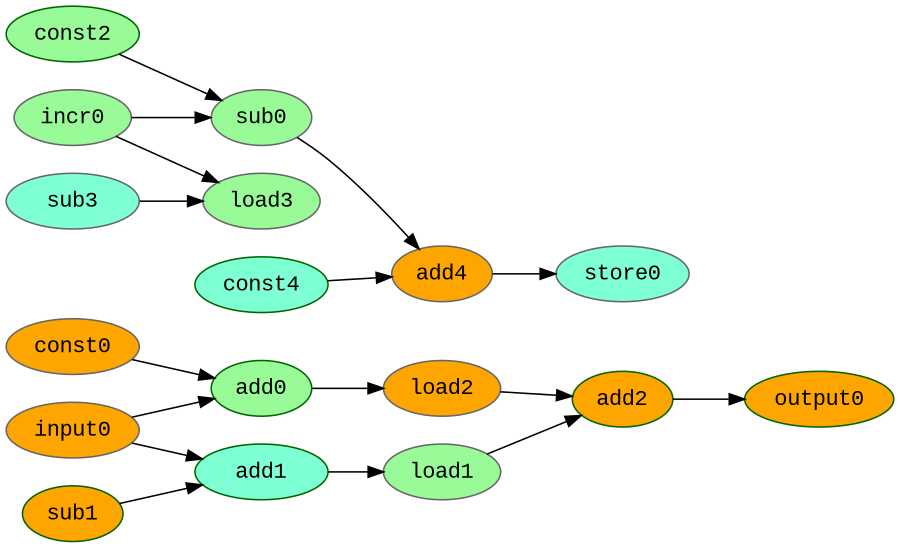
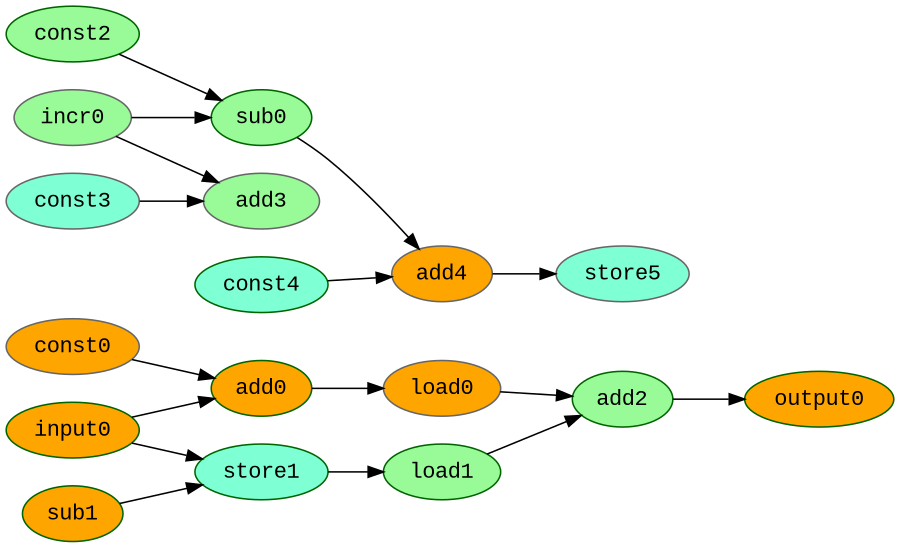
  digraph {
    fontname="Liberation Mono"
    rankdir=LR
    node [color=darkgreen fillcolor=palegreen fontname="Liberation Mono" opcode=add style=filled]
    edge [fontname="Liberation Mono" operand=0]
-   input0 [color=gray40 fillcolor=orange opcode=input]
-   add0
-   add1 [fillcolor=aquamarine]
-   load0 [color=gray40 fillcolor=orange opcode=load sram=0 label=load2]
-   load1 [color=gray40 opcode=load sram=1]
+   input0 [fillcolor=orange opcode=input]
+   add0 [fillcolor=orange]
+   add1 [fillcolor=aquamarine label=store1]
+   load0 [color=gray40 fillcolor=orange opcode=load sram=0]
+   load1 [opcode=load sram=1]
    const0 [color=gray40 fillcolor=orange opcode=const]
    n7 [fillcolor=orange label=sub1 opcode=const]
-   add2 [fillcolor=orange]
+   add2
    output0 [fillcolor=orange opcode=output]
    incr0 [color=gray40 opcode=incr]
-   sub0 [color=gray40 opcode=sub]
-   add3 [color=gray40 label=load3]
+   sub0 [opcode=sub]
+   add3 [color=gray40]
    add4 [color=gray40 fillcolor=orange]
    const2 [opcode=const]
-   store0 [color=gray40 fillcolor=aquamarine opcode=store sram=3]
-   const3 [color=gray40 fillcolor=aquamarine opcode=const label=sub3]
+   store0 [color=gray40 fillcolor=aquamarine opcode=store sram=3 label=store5]
+   const3 [color=gray40 fillcolor=aquamarine opcode=const]
    const4 [fillcolor=aquamarine opcode=const]
    input0 -> add0 [operand=1]
    input0 -> add1 [operand=1]
    add0 -> load0
    add1 -> load1
    load0 -> add2
    load1 -> add2 [operand=1]
    const0 -> add0
    n7 -> add1
    add2 -> output0
    incr0 -> sub0 [operand=1]
    incr0 -> add3
    sub0 -> add4
    add4 -> store0
    const2 -> sub0
    const3 -> add3 [operand=1]
    const4 -> add4 [operand=1]
  }
